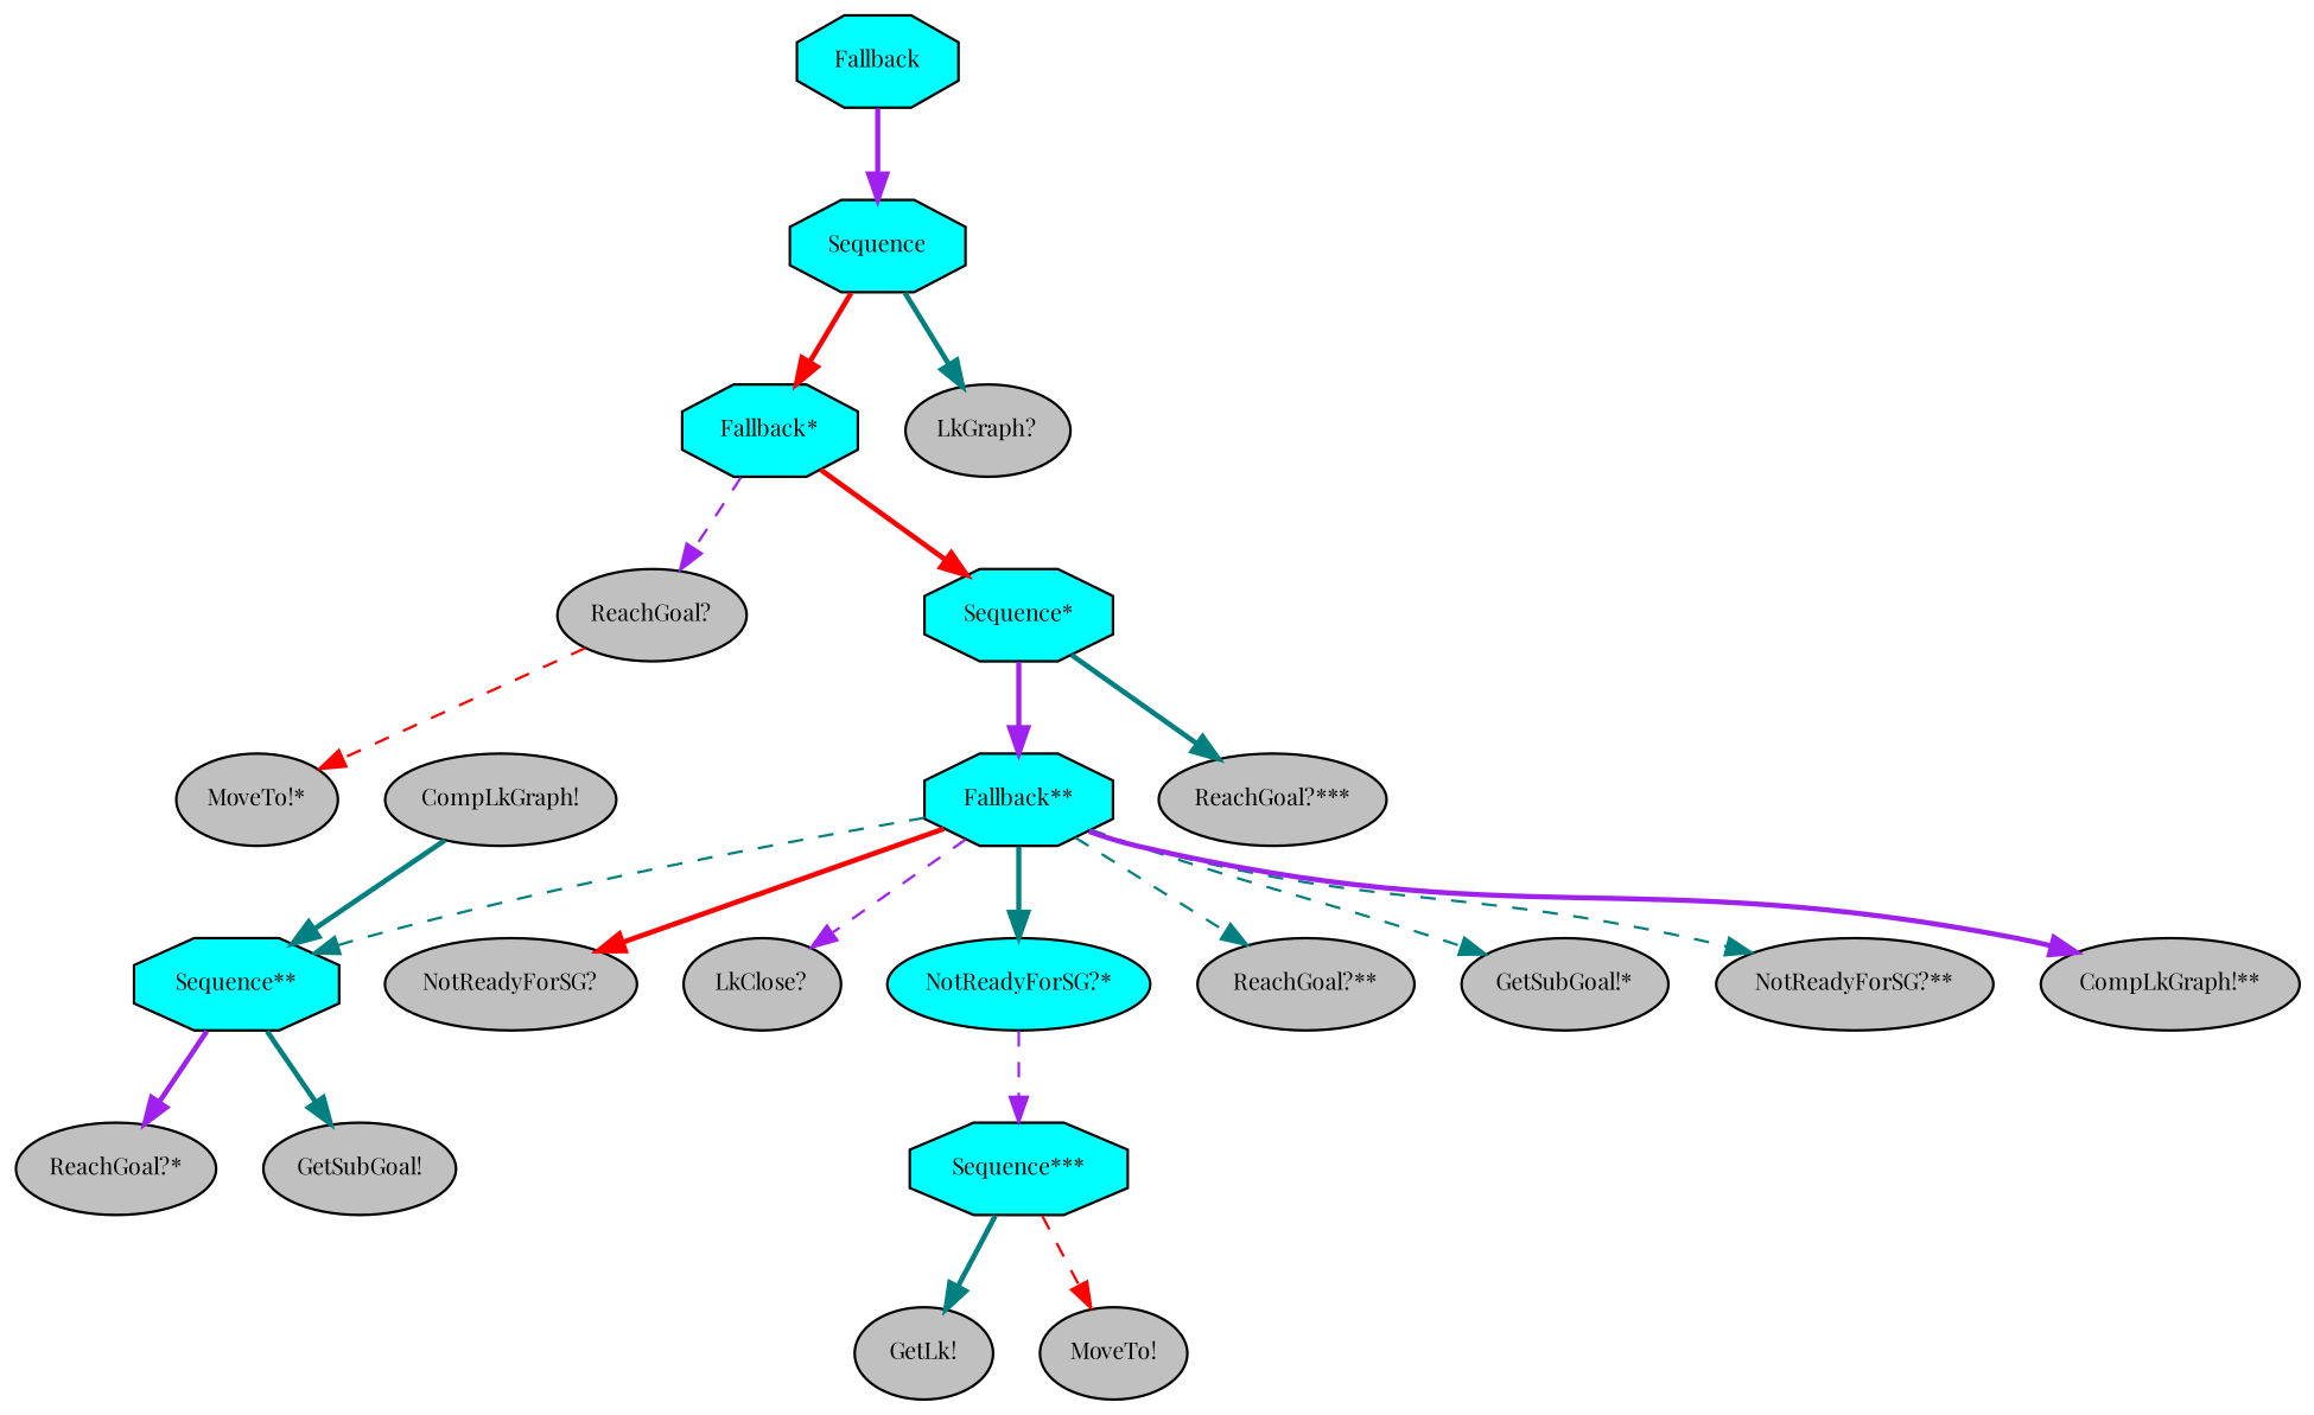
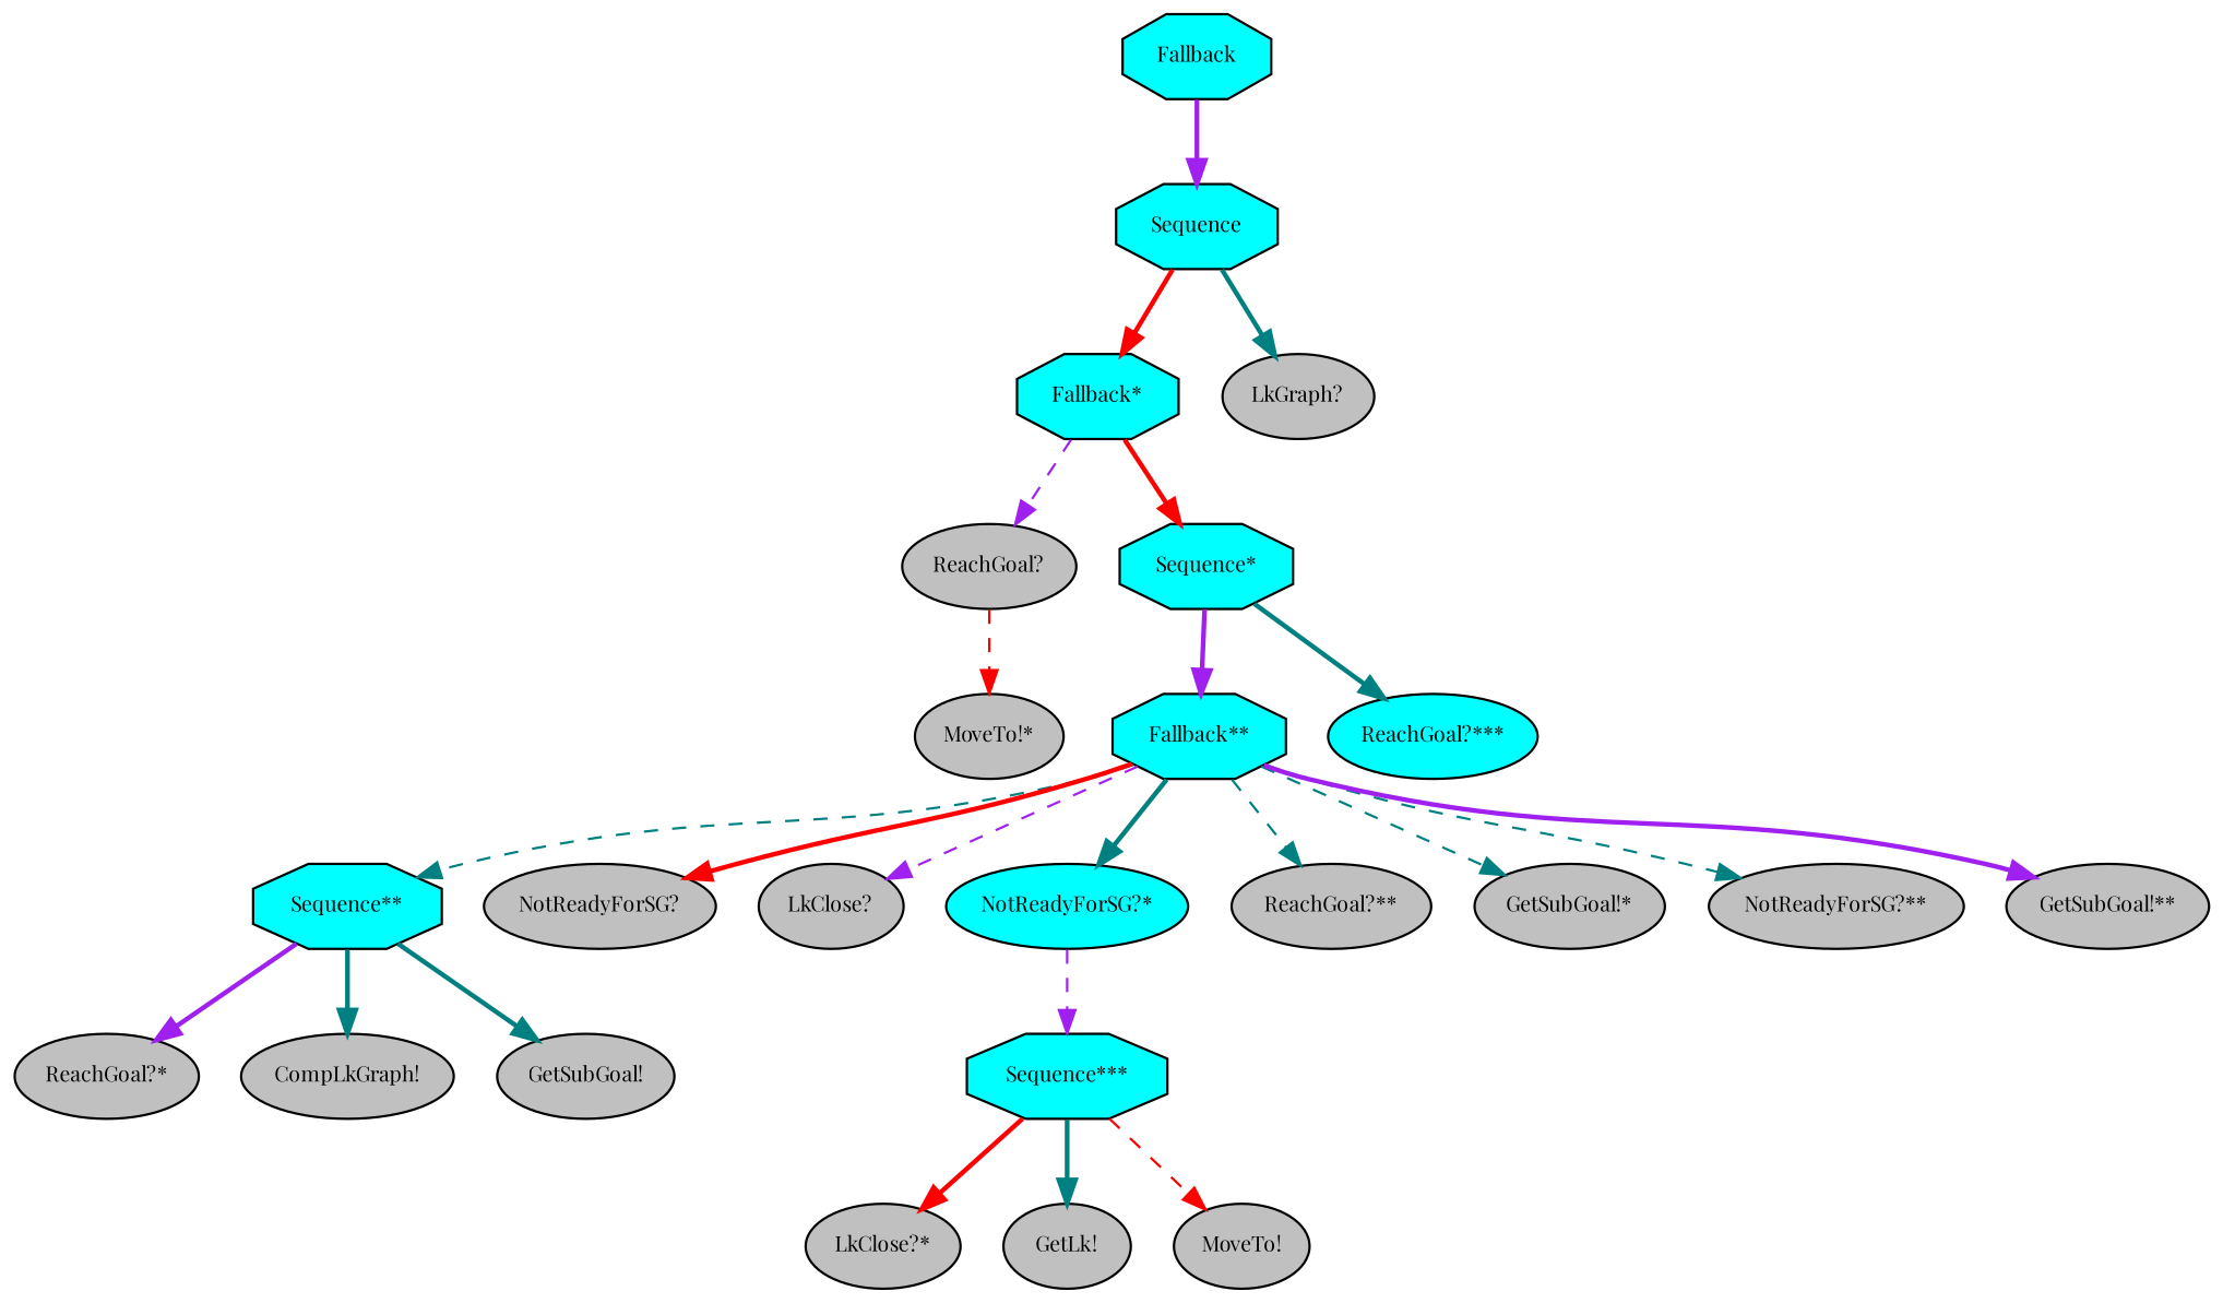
  digraph {
    fontname="Playfair Display"
    ordering=out
    node [fillcolor=gray fontcolor=black fontname="Playfair Display" fontsize=9 shape=ellipse style=filled]
    edge [color=teal fontname="Playfair Display" style=bold]
    n1 [fillcolor=cyan label=Fallback shape=octagon]
    n2 [fillcolor=cyan label=Sequence shape=octagon]
    n3 [fillcolor=cyan label="Fallback*" shape=octagon]
    n4 [label="LkGraph?"]
    n5 [label="ReachGoal?"]
    n6 [fillcolor=cyan label="Sequence*" shape=octagon]
    n7 [label="MoveTo!*"]
    n8 [fillcolor=cyan label="Fallback**" shape=octagon]
-   n9 [label="ReachGoal?***"]
+   n9 [fillcolor=cyan label="ReachGoal?***"]
    n10 [fillcolor=cyan label="Sequence**" shape=octagon]
    n11 [label="NotReadyForSG?"]
    n12 [label="LkClose?"]
    n13 [fillcolor=cyan label="NotReadyForSG?*"]
    n14 [label="ReachGoal?**"]
    n15 [label="GetSubGoal!*"]
    n16 [label="NotReadyForSG?**"]
-   n17 [label="CompLkGraph!**"]
+   n17 [label="GetSubGoal!**"]
    n18 [label="ReachGoal?*"]
    n19 [label="CompLkGraph!"]
    n20 [label="GetSubGoal!"]
    n21 [fillcolor=cyan label="Sequence***" shape=octagon]
+   n22 [label="LkClose?*"]
    n23 [label="GetLk!"]
    n24 [label="MoveTo!"]
    n1 -> n2 [color=purple]
    n2 -> n3 [color=red]
    n2 -> n4
    n3 -> n5 [color=purple style=dashed]
    n3 -> n6 [color=red]
    n5 -> n7 [color=red style=dashed]
    n6 -> n8 [color=purple]
    n6 -> n9
    n8 -> n10 [style=dashed]
    n8 -> n11 [color=red]
    n8 -> n12 [color=purple style=dashed]
    n8 -> n13
    n8 -> n14 [style=dashed]
    n8 -> n15 [style=dashed]
    n8 -> n16 [style=dashed]
    n8 -> n17 [color=purple]
    n10 -> n18 [color=purple]
-   n19 -> n10
+   n10 -> n19
    n10 -> n20
    n13 -> n21 [color=purple style=dashed]
+   n21 -> n22 [color=red]
    n21 -> n23
    n21 -> n24 [color=red style=dashed]
  }
